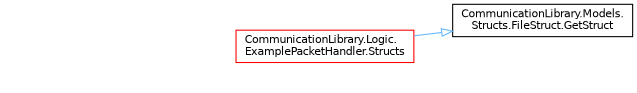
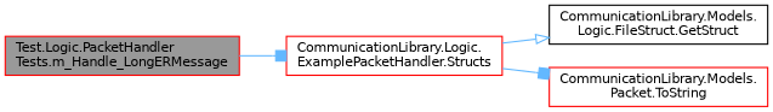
  digraph {
    rankdir=LR
    node [color=red fillcolor=white fontname=Helvetica fontsize=10 shape=box style=filled]
    edge [arrowhead=box color=steelblue1 fontname=Helvetica fontsize=10 labelfontname=Helvetica labelfontsize=10 style=solid]
+   n1 [fillcolor=grey60 fontcolor=black height=0.2 label="Test.Logic.PacketHandler\lTests.m_Handle_LongERMessage" width=0.4]
    n2 [height=0.2 label="CommunicationLibrary.Logic.\lExamplePacketHandler.Structs" width=0.4]
-   n3 [color=black height=0.2 label="CommunicationLibrary.Models.\lStructs.FileStruct.GetStruct" width=0.4]
+   n3 [color=black height=0.2 label="CommunicationLibrary.Models.\lLogic.FileStruct.GetStruct" width=0.4]
+   n4 [height=0.2 label="CommunicationLibrary.Models.\lPacket.ToString" width=0.4]
+   n1 -> n2
    n2 -> n3 [arrowhead=onormal]
+   n2 -> n4
  }
